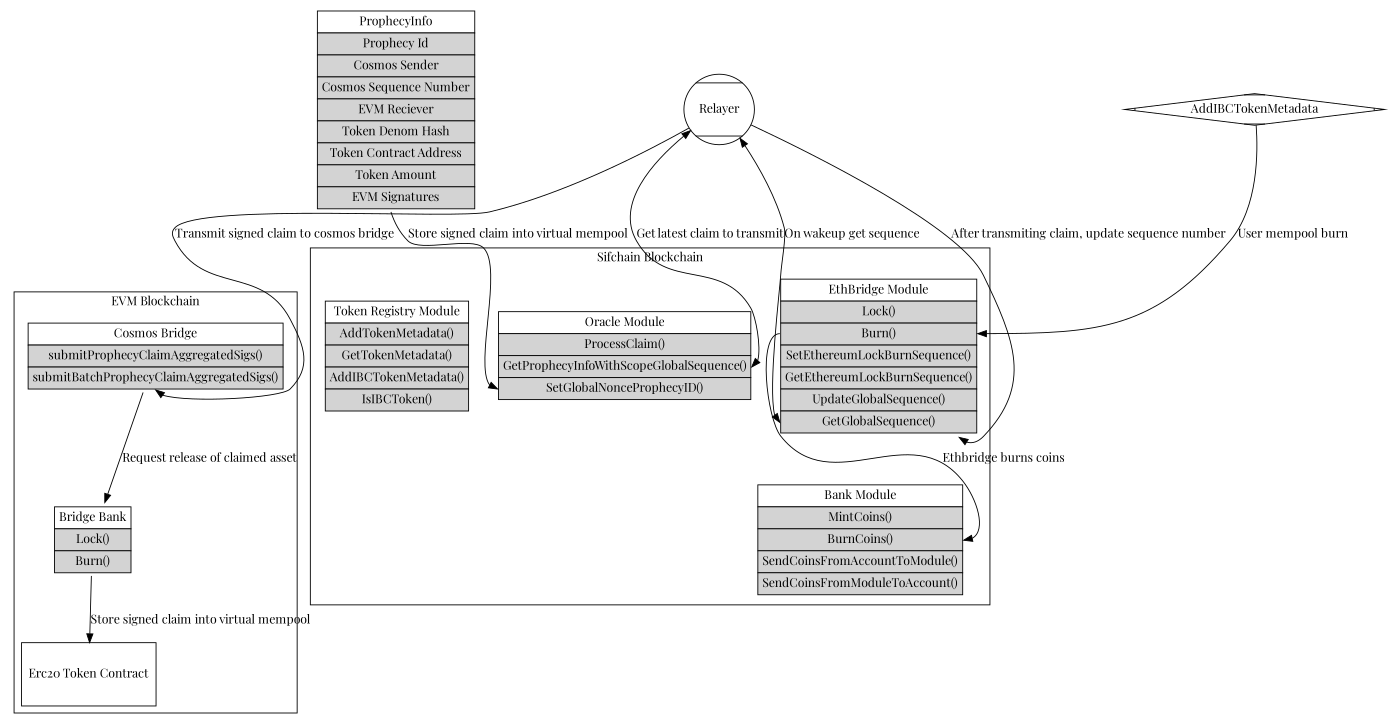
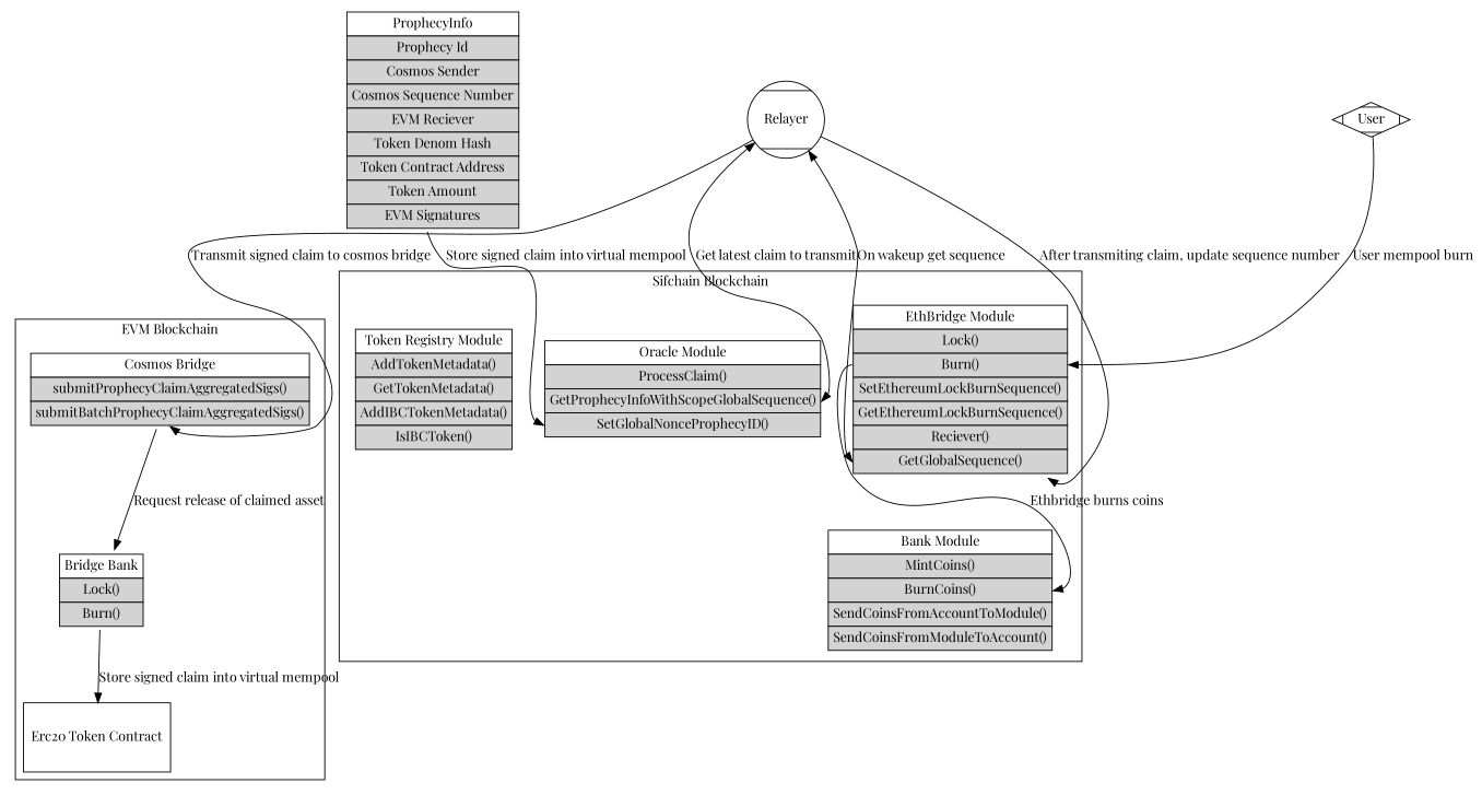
  digraph {
    compound=true
    fontname="Playfair Display"
    node [fontname="Playfair Display" shape=none]
    edge [fontname="Playfair Display"]
    n1 [height=1 label="Erc20 Token Contract" shape=rectangle width=1]
    n2 [label=<<TABLE BORDER="0" CELLBORDER="1" CELLSPACING="0" CELLPADDING="4">   <TR>     <TD>Bridge Bank</TD>   </TR>   <TR>     <TD BGCOLOR="lightgray" PORT="lock">Lock()</TD>   </TR>     <TR>     <TD BGCOLOR="lightgray" PORT="burn">Burn()</TD>   </TR> </TABLE>>]
    n3 [label=<<TABLE BORDER="0" CELLBORDER="1" CELLSPACING="0" CELLPADDING="4">   <TR>     <TD>Cosmos Bridge</TD>   </TR>   <TR>     <TD BGCOLOR="lightgray" PORT="submit">submitProphecyClaimAggregatedSigs()</TD>   </TR>     <TR>     <TD BGCOLOR="lightgray" PORT="submitBatch">submitBatchProphecyClaimAggregatedSigs()</TD>   </TR> </TABLE>>]
    n4 [label=<     <TABLE BORDER="0" CELLBORDER="1" CELLSPACING="0" CELLPADDING="4">   <TR>     <TD>Bank Module</TD>   </TR>   <TR>     <TD BGCOLOR="lightgray" PORT="mint">MintCoins()</TD>   </TR>     <TR>     <TD BGCOLOR="lightgray" PORT="burn">BurnCoins()</TD>   </TR>       <TR>     <TD BGCOLOR="lightgray" PORT="toModule">SendCoinsFromAccountToModule()</TD>   </TR>       <TR>     <TD BGCOLOR="lightgray" PORT="fromModule">SendCoinsFromModuleToAccount()</TD>   </TR> </TABLE>     >]
-   n5 [label=<     <TABLE BORDER="0" CELLBORDER="1" CELLSPACING="0" CELLPADDING="4">   <TR>     <TD>EthBridge Module</TD>   </TR>   <TR>     <TD BGCOLOR="lightgray" PORT="lock">Lock()</TD>   </TR>     <TR>     <TD BGCOLOR="lightgray" PORT="burn">Burn()</TD>   </TR>   <TR>   <TD BGCOLOR="lightgray" PORT="setEthNonce">SetEthereumLockBurnSequence()</TD>   </TR>   <TR>   <TD BGCOLOR="lightgray" PORT="getEthNonce">GetEthereumLockBurnSequence()</TD>   </TR>   <TR>   <TD BGCOLOR="lightgray" PORT="updateNonce">UpdateGlobalSequence()</TD>   </TR>   <TR>   <TD BGCOLOR="lightgray" PORT="getNonce">GetGlobalSequence()</TD>   </TR> </TABLE>     >]
+   n5 [label=<     <TABLE BORDER="0" CELLBORDER="1" CELLSPACING="0" CELLPADDING="4">   <TR>     <TD>EthBridge Module</TD>   </TR>   <TR>     <TD BGCOLOR="lightgray" PORT="lock">Lock()</TD>   </TR>     <TR>     <TD BGCOLOR="lightgray" PORT="burn">Burn()</TD>   </TR>   <TR>   <TD BGCOLOR="lightgray" PORT="setEthNonce">SetEthereumLockBurnSequence()</TD>   </TR>   <TR>   <TD BGCOLOR="lightgray" PORT="getEthNonce">GetEthereumLockBurnSequence()</TD>   </TR>   <TR>   <TD BGCOLOR="lightgray" PORT="updateNonce">Reciever()</TD>   </TR>   <TR>   <TD BGCOLOR="lightgray" PORT="getNonce">GetGlobalSequence()</TD>   </TR> </TABLE>     >]
    n6 [label=<     <TABLE BORDER="0" CELLBORDER="1" CELLSPACING="0" CELLPADDING="4">   <TR>     <TD>Oracle Module</TD>   </TR>     <TR>     <TD BGCOLOR="lightgray" PORT="claim">ProcessClaim()</TD>   </TR>   <TR>   <TD BGCOLOR="lightgray" PORT="getTransaction">GetProphecyInfoWithScopeGlobalSequence()</TD>   </TR>   <TR>   <TD BGCOLOR="lightgray" PORT="setTransaction">SetGlobalNonceProphecyID()</TD>   </TR> </TABLE>     >]
    n7 [label=<     <TABLE BORDER="0" CELLBORDER="1" CELLSPACING="0" CELLPADDING="4">   <TR>     <TD>Token Registry Module</TD>   </TR>   <TR>     <TD BGCOLOR="lightgray" PORT="add">AddTokenMetadata()</TD>   </TR>     <TR>     <TD BGCOLOR="lightgray" PORT="get">GetTokenMetadata()</TD>   </TR>  <TR>     <TD BGCOLOR="lightgray" PORT="addIBC">AddIBCTokenMetadata()</TD>   </TR>      <TR>     <TD BGCOLOR="lightgray" PORT="isIBC">IsIBCToken()</TD>   </TR> </TABLE>     >]
    n8 [label=Relayer shape=Mcircle]
    n9 [label=<   <TABLE BORDER="0" CELLBORDER="1" CELLSPACING="0" CELLPADDING="4">   <TR>     <TD>ProphecyInfo</TD>   </TR>   <TR>   <TD BGCOLOR="lightgray" PORT="network">Prophecy Id</TD>   </TR>   <TR>   <TD BGCOLOR="lightgray" PORT="sequence">Cosmos Sender</TD>   </TR>   <TR>     <TD BGCOLOR="lightgray" PORT="denom">Cosmos Sequence Number</TD>   </TR>     <TR>     <TD BGCOLOR="lightgray" PORT="value">EVM Reciever</TD>   </TR>       <TR>     <TD BGCOLOR="lightgray" PORT="value">Token Denom Hash</TD>   </TR>       <TR>     <TD BGCOLOR="lightgray" PORT="value">Token Contract Address</TD>   </TR>       <TR>     <TD BGCOLOR="lightgray" PORT="value">Token Amount</TD>   </TR>       <TR>     <TD BGCOLOR="lightgray" PORT="value">EVM Signatures</TD>   </TR> </TABLE>   >]
-   n10 [label=AddIBCTokenMetadata shape=Mdiamond]
+   n10 [label=User shape=Mdiamond]
    subgraph cluster_1 {
      label="EVM Blockchain"
      n1
      n2
      n3
    }
    subgraph cluster_2 {
      label="Sifchain Blockchain"
      n4
      n5
      n6
      n7
    }
    n2 -> n1 [label="Store signed claim into virtual mempool"]
    n3 -> n2 [label="Request release of claimed asset"]
    n5 -> n4 [headport=burn label="Ethbridge burns coins" tailport=burn]
    n8 -> n3 [headport=submitBatch label="Transmit signed claim to cosmos bridge"]
    n8 -> n5 [dir=both headport=getNonce label="On wakeup get sequence"]
    n8 -> n5 [headport=setNonce label="After transmiting claim, update sequence number"]
    n8 -> n6 [dir=both headport=getTransaction label="Get latest claim to transmit"]
    n9 -> n6 [headport=setTransaction label="Store signed claim into virtual mempool"]
    n10 -> n5 [headport=burn label="User mempool burn"]
  }
